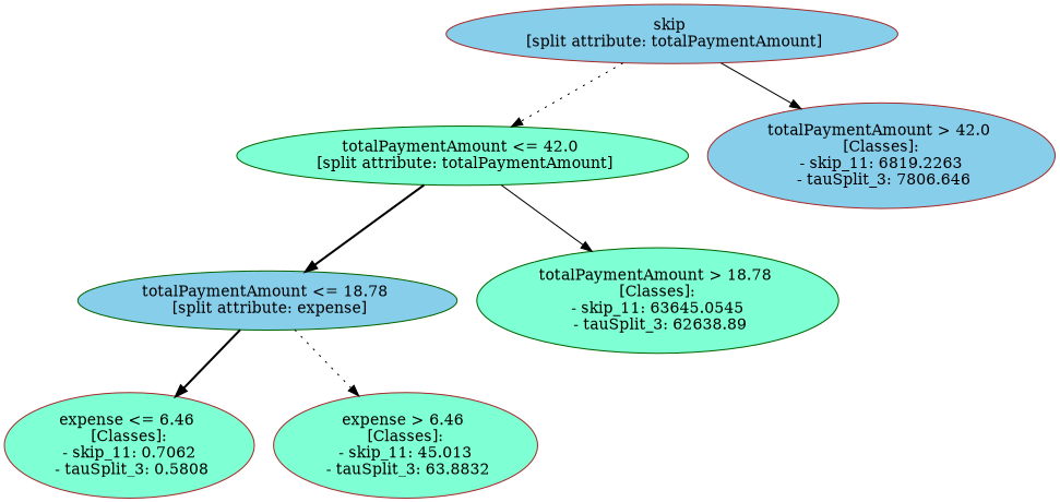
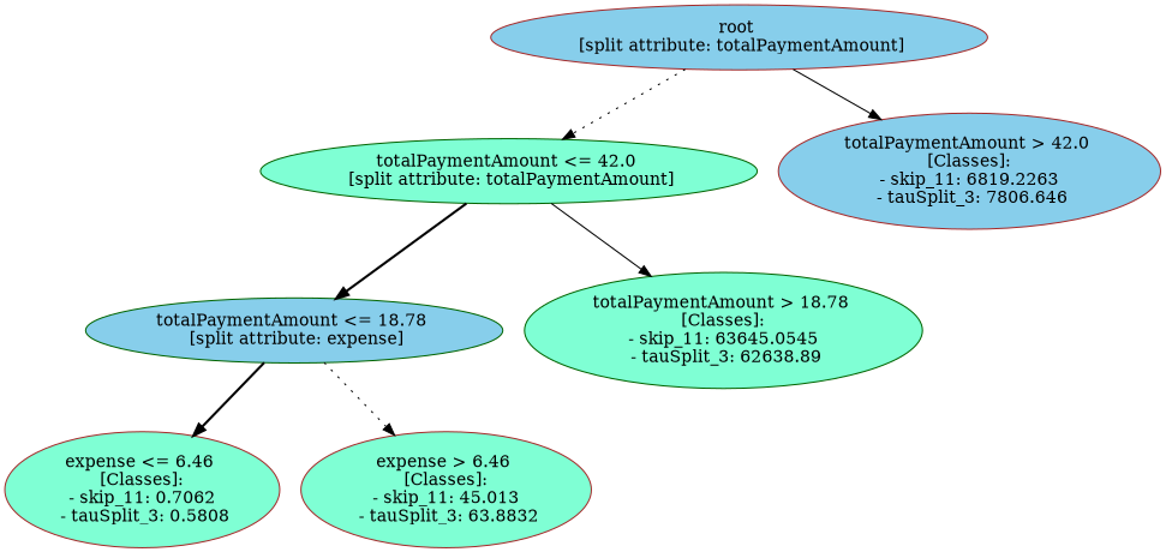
  digraph {
    node [style=filled fillcolor=aquamarine color=brown]
    edge [style=dotted]
-   n1 [label="skip \n [split attribute: totalPaymentAmount]" fillcolor=skyblue]
+   n1 [label="root \n [split attribute: totalPaymentAmount]" fillcolor=skyblue]
    n2 [label="totalPaymentAmount <= 42.0 \n [split attribute: totalPaymentAmount]" color=darkgreen]
    n3 [label="totalPaymentAmount > 42.0 \n [Classes]: \n - skip_11: 6819.2263 \n - tauSplit_3: 7806.646" fillcolor=skyblue]
    n4 [label="totalPaymentAmount <= 18.78 \n [split attribute: expense]" fillcolor=skyblue color=darkgreen]
    n5 [label="totalPaymentAmount > 18.78 \n [Classes]: \n - skip_11: 63645.0545 \n - tauSplit_3: 62638.89" color=darkgreen]
    n6 [label="expense <= 6.46 \n [Classes]: \n - skip_11: 0.7062 \n - tauSplit_3: 0.5808"]
    n7 [label="expense > 6.46 \n [Classes]: \n - skip_11: 45.013 \n - tauSplit_3: 63.8832"]
    n1 -> n2
    n1 -> n3 [style=solid]
    n2 -> n4 [style=bold]
    n2 -> n5 [style=solid]
    n4 -> n6 [style=bold]
    n4 -> n7
  }
